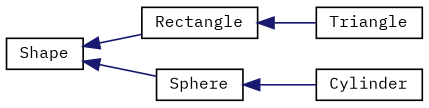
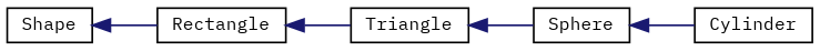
  digraph {
    fontname="IBM Plex Mono"
    rankdir=LR
    node [color=black fillcolor=white fontname="IBM Plex Mono" fontsize=10 shape=record style=filled]
    edge [color=midnightblue dir=back fontname="IBM Plex Mono" fontsize=10 labelfontname=Helvetica labelfontsize=10 style=solid]
    n1 [height=0.2 label=Shape width=0.4]
    n2 [height=0.2 label=Rectangle width=0.4]
    n3 [height=0.2 label=Sphere width=0.4]
    n4 [height=0.2 label=Cylinder width=0.4]
    n5 [height=0.2 label=Triangle width=0.4]
    n1 -> n2
-   n1 -> n3
+   n5 -> n3
    n2 -> n5
    n3 -> n4
  }
